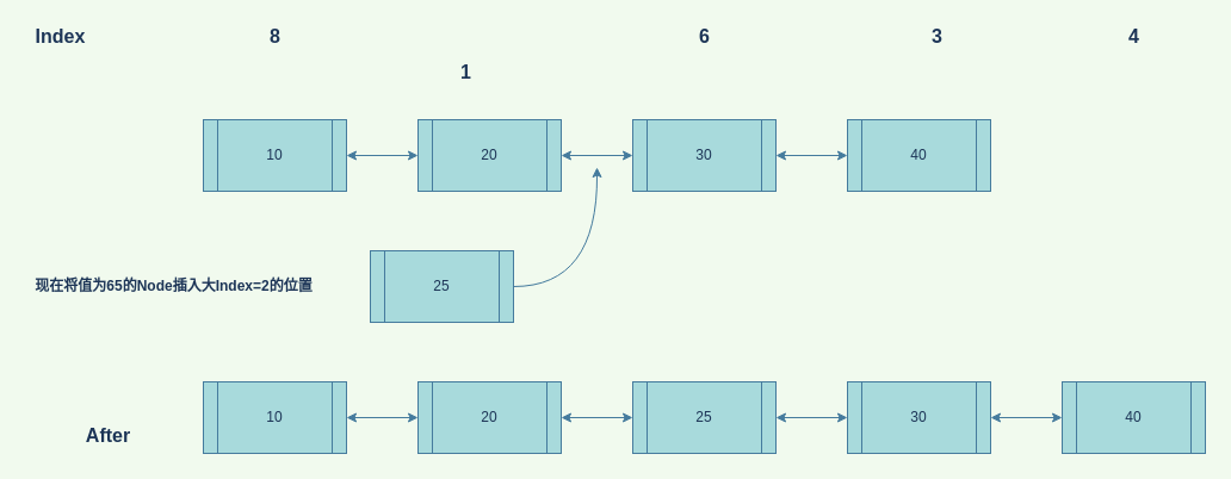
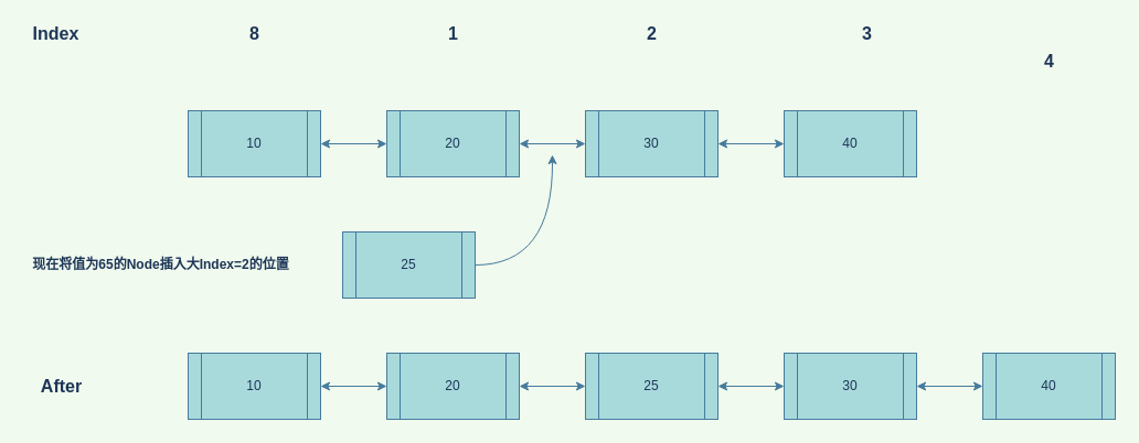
  <mxCell id="0" />
  <mxCell id="1" parent="0" />
  <mxCell id="2" style="edgeStyle=orthogonalEdgeStyle;rounded=0;orthogonalLoop=1;jettySize=auto;html=1;exitX=1;exitY=0.5;exitDx=0;exitDy=0;entryX=0;entryY=0.5;entryDx=0;entryDy=0;startArrow=classic;startFill=1;labelBackgroundColor=#F1FAEE;strokeColor=#457B9D;fontColor=#1D3557;" edge="1" parent="1" source="3" target="5"><mxGeometry relative="1" as="geometry" /></mxCell>
  <mxCell id="3" value="10" style="shape=process;whiteSpace=wrap;html=1;backgroundOutline=1;fillColor=#A8DADC;strokeColor=#457B9D;fontColor=#1D3557;" vertex="1" parent="1"><mxGeometry x="170" y="100" width="120" height="60" as="geometry" /></mxCell>
  <mxCell id="4" style="edgeStyle=orthogonalEdgeStyle;rounded=0;orthogonalLoop=1;jettySize=auto;html=1;exitX=1;exitY=0.5;exitDx=0;exitDy=0;entryX=0;entryY=0.5;entryDx=0;entryDy=0;startArrow=classic;startFill=1;labelBackgroundColor=#F1FAEE;strokeColor=#457B9D;fontColor=#1D3557;" edge="1" parent="1" source="5" target="7"><mxGeometry relative="1" as="geometry" /></mxCell>
  <mxCell id="5" value="20" style="shape=process;whiteSpace=wrap;html=1;backgroundOutline=1;fillColor=#A8DADC;strokeColor=#457B9D;fontColor=#1D3557;" vertex="1" parent="1"><mxGeometry x="350" y="100" width="120" height="60" as="geometry" /></mxCell>
  <mxCell id="6" style="edgeStyle=orthogonalEdgeStyle;rounded=0;orthogonalLoop=1;jettySize=auto;html=1;exitX=1;exitY=0.5;exitDx=0;exitDy=0;startArrow=classic;startFill=1;labelBackgroundColor=#F1FAEE;strokeColor=#457B9D;fontColor=#1D3557;" edge="1" parent="1" source="7" target="8"><mxGeometry relative="1" as="geometry" /></mxCell>
  <mxCell id="7" value="30" style="shape=process;whiteSpace=wrap;html=1;backgroundOutline=1;fillColor=#A8DADC;strokeColor=#457B9D;fontColor=#1D3557;" vertex="1" parent="1"><mxGeometry x="530" y="100" width="120" height="60" as="geometry" /></mxCell>
  <mxCell id="8" value="40" style="shape=process;whiteSpace=wrap;html=1;backgroundOutline=1;fillColor=#A8DADC;strokeColor=#457B9D;fontColor=#1D3557;" vertex="1" parent="1"><mxGeometry x="710" y="100" width="120" height="60" as="geometry" /></mxCell>
  <mxCell id="9" style="edgeStyle=orthogonalEdgeStyle;rounded=0;orthogonalLoop=1;jettySize=auto;html=1;exitX=1;exitY=0.5;exitDx=0;exitDy=0;startArrow=classic;startFill=1;labelBackgroundColor=#F1FAEE;strokeColor=#457B9D;fontColor=#1D3557;" edge="1" parent="1" source="10" target="22"><mxGeometry relative="1" as="geometry" /></mxCell>
  <mxCell id="10" value="25" style="shape=process;whiteSpace=wrap;html=1;backgroundOutline=1;fillColor=#A8DADC;strokeColor=#457B9D;fontColor=#1D3557;" vertex="1" parent="1"><mxGeometry x="530" y="320" width="120" height="60" as="geometry" /></mxCell>
  <mxCell id="11" value="8" style="text;html=1;align=center;verticalAlign=middle;resizable=0;points=[];autosize=1;strokeColor=none;fillColor=none;fontStyle=1;fontSize=16;fontColor=#1D3557;" vertex="1" parent="1"><mxGeometry x="220" y="20" width="20" height="20" as="geometry" /></mxCell>
  <mxCell id="12" value="Index" style="text;html=1;align=center;verticalAlign=middle;resizable=0;points=[];autosize=1;strokeColor=none;fillColor=none;fontStyle=1;fontSize=16;fontColor=#1D3557;" vertex="1" parent="1"><mxGeometry x="20" y="20" width="60" height="20" as="geometry" /></mxCell>
- <mxCell id="13" value="1" style="text;html=1;align=center;verticalAlign=middle;resizable=0;points=[];autosize=1;strokeColor=none;fillColor=none;fontStyle=1;fontSize=16;fontColor=#1D3557;" vertex="1" parent="1"><mxGeometry x="380" y="50" width="20" height="20" as="geometry" /></mxCell>
- <mxCell id="14" value="6" style="text;html=1;align=center;verticalAlign=middle;resizable=0;points=[];autosize=1;strokeColor=none;fillColor=none;fontStyle=1;fontSize=16;fontColor=#1D3557;" vertex="1" parent="1"><mxGeometry x="580" y="20" width="20" height="20" as="geometry" /></mxCell>
+ <mxCell id="13" value="1" style="text;html=1;align=center;verticalAlign=middle;resizable=0;points=[];autosize=1;strokeColor=none;fillColor=none;fontStyle=1;fontSize=16;fontColor=#1D3557;" vertex="1" parent="1"><mxGeometry x="400" y="20" width="20" height="20" as="geometry" /></mxCell>
+ <mxCell id="14" value="2" style="text;html=1;align=center;verticalAlign=middle;resizable=0;points=[];autosize=1;strokeColor=none;fillColor=none;fontStyle=1;fontSize=16;fontColor=#1D3557;" vertex="1" parent="1"><mxGeometry x="580" y="20" width="20" height="20" as="geometry" /></mxCell>
  <mxCell id="15" value="3" style="text;html=1;align=center;verticalAlign=middle;resizable=0;points=[];autosize=1;strokeColor=none;fillColor=none;fontStyle=1;fontSize=16;fontColor=#1D3557;" vertex="1" parent="1"><mxGeometry x="775" y="20" width="20" height="20" as="geometry" /></mxCell>
  <mxCell id="16" value="现在将值为65的Node插入大Index=2的位置" style="text;html=1;align=center;verticalAlign=middle;resizable=0;points=[];autosize=1;strokeColor=none;fillColor=none;fontStyle=1;fontColor=#1D3557;" vertex="1" parent="1"><mxGeometry x="20" y="230" width="250" height="20" as="geometry" /></mxCell>
  <mxCell id="17" style="edgeStyle=orthogonalEdgeStyle;rounded=0;orthogonalLoop=1;jettySize=auto;html=1;exitX=1;exitY=0.5;exitDx=0;exitDy=0;entryX=0;entryY=0.5;entryDx=0;entryDy=0;startArrow=classic;startFill=1;labelBackgroundColor=#F1FAEE;strokeColor=#457B9D;fontColor=#1D3557;" edge="1" parent="1" source="18" target="20"><mxGeometry relative="1" as="geometry" /></mxCell>
  <mxCell id="18" value="10" style="shape=process;whiteSpace=wrap;html=1;backgroundOutline=1;fillColor=#A8DADC;strokeColor=#457B9D;fontColor=#1D3557;" vertex="1" parent="1"><mxGeometry x="170" y="320" width="120" height="60" as="geometry" /></mxCell>
  <mxCell id="19" style="edgeStyle=orthogonalEdgeStyle;rounded=0;orthogonalLoop=1;jettySize=auto;html=1;exitX=1;exitY=0.5;exitDx=0;exitDy=0;startArrow=classic;startFill=1;labelBackgroundColor=#F1FAEE;strokeColor=#457B9D;fontColor=#1D3557;" edge="1" parent="1" source="20" target="10"><mxGeometry relative="1" as="geometry" /></mxCell>
  <mxCell id="20" value="20" style="shape=process;whiteSpace=wrap;html=1;backgroundOutline=1;fillColor=#A8DADC;strokeColor=#457B9D;fontColor=#1D3557;" vertex="1" parent="1"><mxGeometry x="350" y="320" width="120" height="60" as="geometry" /></mxCell>
  <mxCell id="21" style="edgeStyle=orthogonalEdgeStyle;rounded=0;orthogonalLoop=1;jettySize=auto;html=1;exitX=1;exitY=0.5;exitDx=0;exitDy=0;startArrow=classic;startFill=1;labelBackgroundColor=#F1FAEE;strokeColor=#457B9D;fontColor=#1D3557;" edge="1" parent="1" source="22" target="23"><mxGeometry relative="1" as="geometry" /></mxCell>
  <mxCell id="22" value="30" style="shape=process;whiteSpace=wrap;html=1;backgroundOutline=1;fillColor=#A8DADC;strokeColor=#457B9D;fontColor=#1D3557;" vertex="1" parent="1"><mxGeometry x="710" y="320" width="120" height="60" as="geometry" /></mxCell>
  <mxCell id="23" value="40" style="shape=process;whiteSpace=wrap;html=1;backgroundOutline=1;fillColor=#A8DADC;strokeColor=#457B9D;fontColor=#1D3557;" vertex="1" parent="1"><mxGeometry x="890" y="320" width="120" height="60" as="geometry" /></mxCell>
  <mxCell id="24" style="edgeStyle=orthogonalEdgeStyle;rounded=0;orthogonalLoop=1;jettySize=auto;html=1;exitX=1;exitY=0.5;exitDx=0;exitDy=0;startArrow=none;startFill=0;curved=1;labelBackgroundColor=#F1FAEE;strokeColor=#457B9D;fontColor=#1D3557;" edge="1" parent="1" source="25"><mxGeometry relative="1" as="geometry"><mxPoint x="500" y="140" as="targetPoint" /></mxGeometry></mxCell>
  <mxCell id="25" value="25" style="shape=process;whiteSpace=wrap;html=1;backgroundOutline=1;fillColor=#A8DADC;strokeColor=#457B9D;fontColor=#1D3557;" vertex="1" parent="1"><mxGeometry x="310" y="210" width="120" height="60" as="geometry" /></mxCell>
- <mxCell id="26" value="4" style="text;html=1;align=center;verticalAlign=middle;resizable=0;points=[];autosize=1;strokeColor=none;fillColor=none;fontStyle=1;fontSize=16;fontColor=#1D3557;" vertex="1" parent="1"><mxGeometry x="940" y="20" width="20" height="20" as="geometry" /></mxCell>
- <mxCell id="27" value="After" style="text;html=1;align=center;verticalAlign=middle;resizable=0;points=[];autosize=1;strokeColor=none;fillColor=none;fontStyle=1;fontSize=16;fontColor=#1D3557;" vertex="1" parent="1"><mxGeometry x="65" y="355" width="50" height="20" as="geometry" /></mxCell>
+ <mxCell id="26" value="4" style="text;html=1;align=center;verticalAlign=middle;resizable=0;points=[];autosize=1;strokeColor=none;fillColor=none;fontStyle=1;fontSize=16;fontColor=#1D3557;" vertex="1" parent="1"><mxGeometry x="940" y="45" width="20" height="20" as="geometry" /></mxCell>
+ <mxCell id="27" value="After" style="text;html=1;align=center;verticalAlign=middle;resizable=0;points=[];autosize=1;strokeColor=none;fillColor=none;fontStyle=1;fontSize=16;fontColor=#1D3557;" vertex="1" parent="1"><mxGeometry x="30" y="340" width="50" height="20" as="geometry" /></mxCell>
